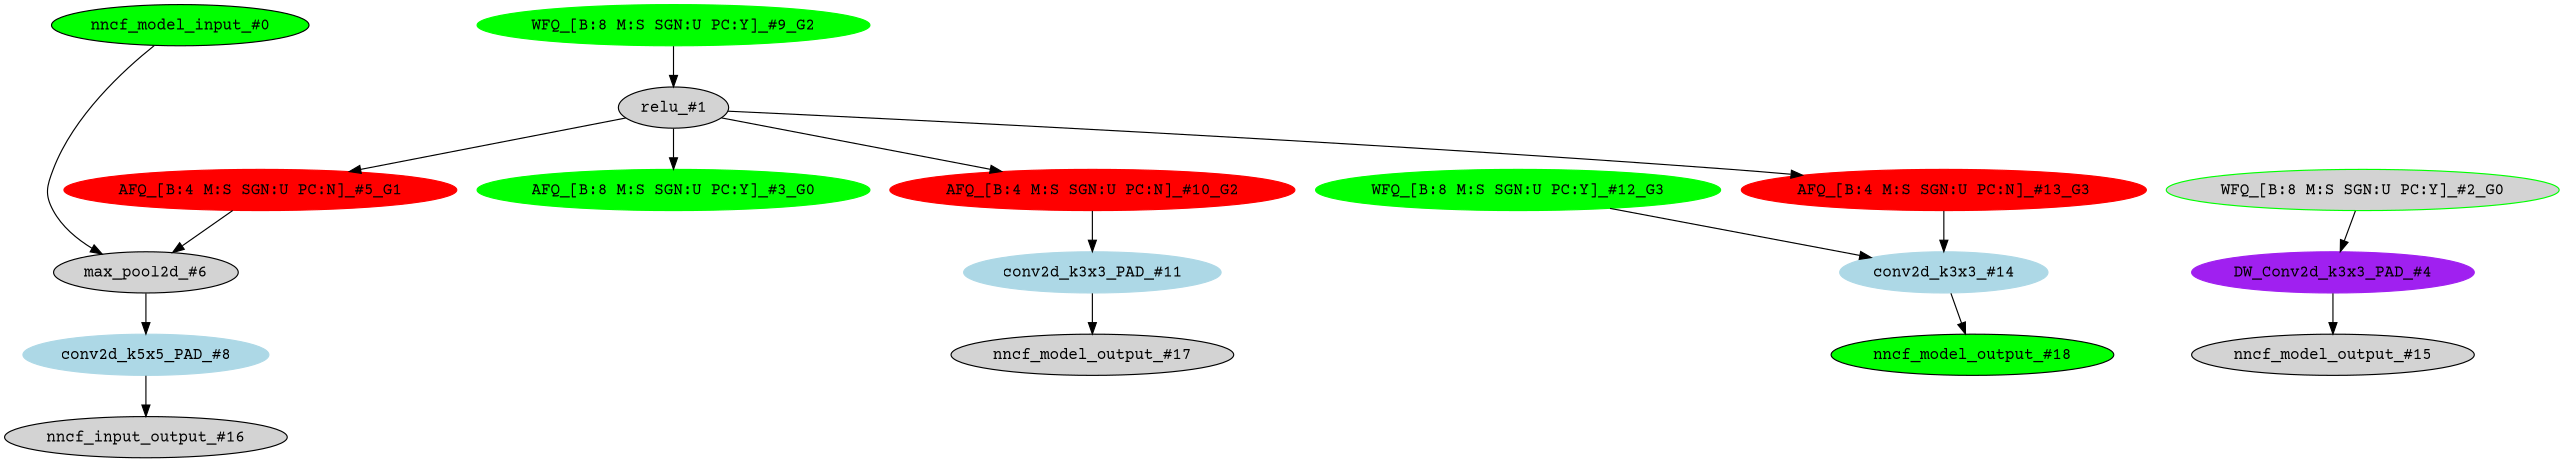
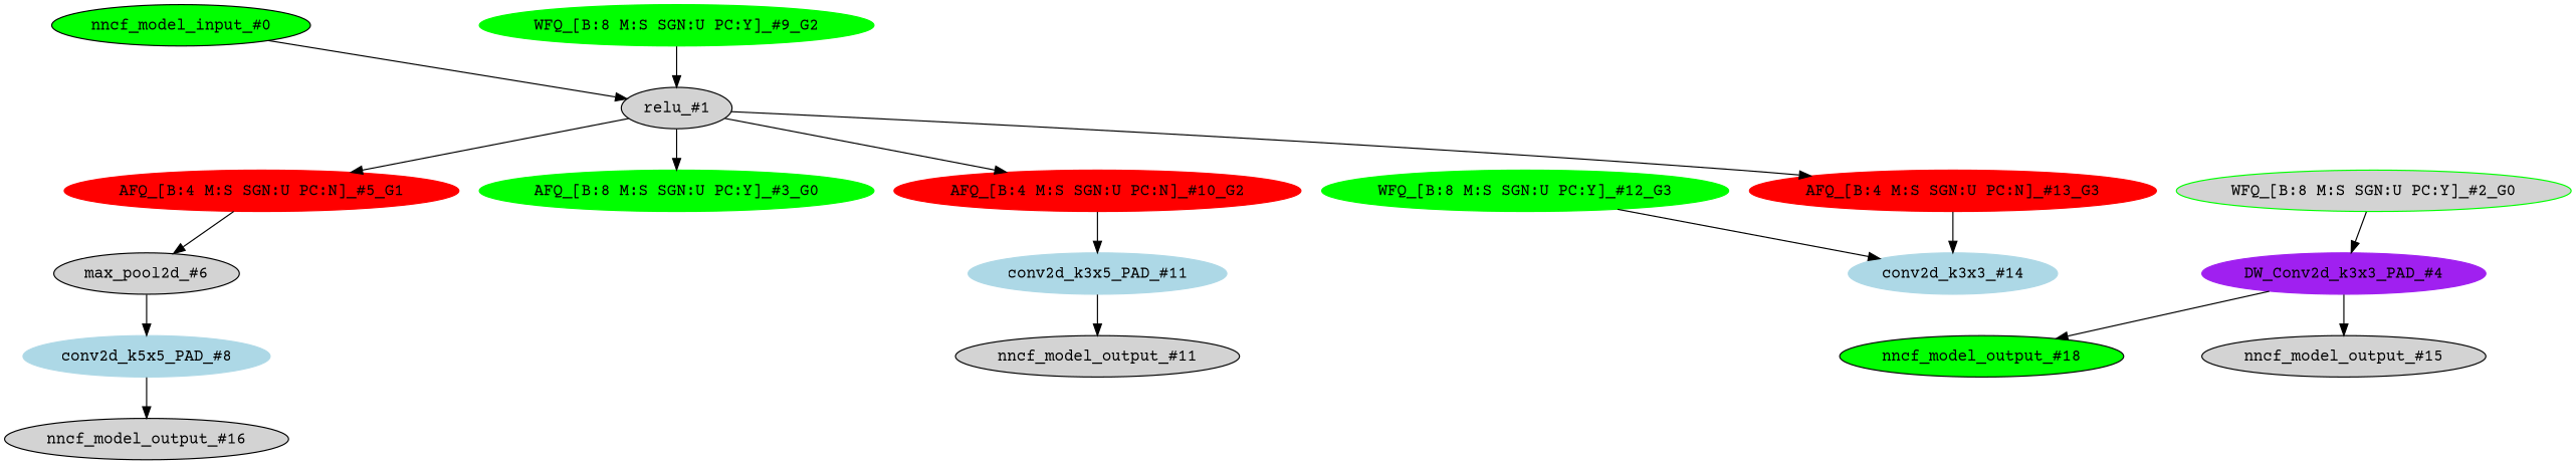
  strict digraph {
    fontname="Courier Prime"
    node [fontname="Courier Prime" style=filled type=symmetric_quantize]
    edge [fontname="Courier Prime"]
    n1 [fillcolor=green label="nncf_model_input_#0" type=nncf_model_input]
    n2 [label="relu_#1" type=relu]
    n3 [color=green label="AFQ_[B:8 M:S SGN:U PC:Y]_#3_G0"]
    n4 [color=red label="AFQ_[B:4 M:S SGN:U PC:N]_#5_G1"]
    n5 [color=red label="AFQ_[B:4 M:S SGN:U PC:N]_#10_G2"]
    n6 [color=red label="AFQ_[B:4 M:S SGN:U PC:N]_#13_G3"]
    n7 [label="max_pool2d_#6" type=max_pool2d]
-   n8 [color=lightblue label="conv2d_k3x3_PAD_#11" type=conv2d]
+   n8 [color=lightblue label="conv2d_k3x5_PAD_#11" type=conv2d]
    n9 [color=lightblue label="conv2d_k3x3_#14" type=conv2d]
    n10 [color=green fillcolor=lightgrey label="WFQ_[B:8 M:S SGN:U PC:Y]_#2_G0"]
    n11 [color=purple label="DW_Conv2d_k3x3_PAD_#4" type=conv2d]
    n12 [label="nncf_model_output_#15" type=nncf_model_output]
    n13 [color=lightblue label="conv2d_k5x5_PAD_#8" type=conv2d]
-   n14 [label="nncf_input_output_#16" type=nncf_model_output]
+   n14 [label="nncf_model_output_#16" type=nncf_model_output]
    n15 [color=green label="WFQ_[B:8 M:S SGN:U PC:Y]_#9_G2"]
-   n16 [label="nncf_model_output_#17" type=nncf_model_output]
+   n16 [label="nncf_model_output_#11" type=nncf_model_output]
    n17 [color=green label="WFQ_[B:8 M:S SGN:U PC:Y]_#12_G3"]
    n18 [fillcolor=green label="nncf_model_output_#18" type=nncf_model_output]
-   n1 -> n7
+   n1 -> n2
    n2 -> n3
    n2 -> n4
    n2 -> n5
    n2 -> n6
    n4 -> n7
    n5 -> n8
    n6 -> n9
    n7 -> n13
    n8 -> n16
-   n9 -> n18
+   n11 -> n18
    n10 -> n11
    n11 -> n12
    n13 -> n14
    n15 -> n2
    n17 -> n9
  }
